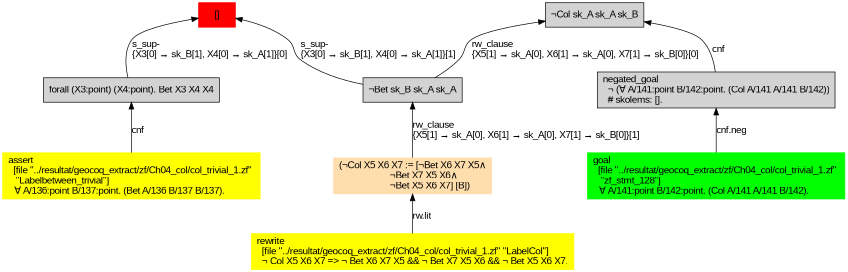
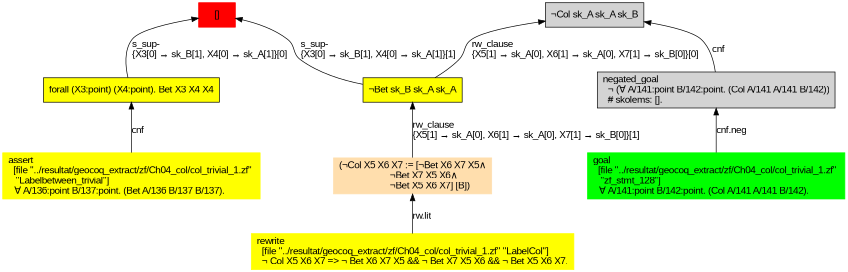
  digraph {
    fontname="Liberation Sans"
    node [fontname="Liberation Sans" shape=box style=filled]
    edge [dir=back fontname="Liberation Sans"]
    n1 [color=red label="[]"]
-   n2 [label="¬Bet sk_B sk_A sk_A\l"]
-   n3 [label="forall (X3:point) (X4:point). Bet X3 X4 X4\l"]
+   n2 [label="¬Bet sk_B sk_A sk_A\l" fillcolor=yellow]
+   n3 [label="forall (X3:point) (X4:point). Bet X3 X4 X4\l" fillcolor=yellow]
    n4 [color=navajowhite label="(¬Col X5 X6 X7 := [¬Bet X6 X7 X5∧\l                    ¬Bet X7 X5 X6∧\l                    ¬Bet X5 X6 X7] [B])\l"]
    n5 [color=yellow label="assert\l  [file \"../resultat/geocoq_extract/zf/Ch04_col/col_trivial_1.zf\" \l   \"Labelbetween_trivial\"]\l  ∀ A/136:point B/137:point. (Bet A/136 B/137 B/137).\l"]
    n6 [color=yellow label="rewrite\l  [file \"../resultat/geocoq_extract/zf/Ch04_col/col_trivial_1.zf\" \"LabelCol\"]\l  ¬ Col X5 X6 X7 =\> ¬ Bet X6 X7 X5 && ¬ Bet X7 X5 X6 && ¬ Bet X5 X6 X7.\l"]
    n7 [label="¬Col sk_A sk_A sk_B\l"]
    n8 [label="negated_goal\l  ¬ (∀ A/141:point B/142:point. (Col A/141 A/141 B/142))\l  # skolems: [].\l"]
    n9 [color=green label="goal\l  [file \"../resultat/geocoq_extract/zf/Ch04_col/col_trivial_1.zf\" \l   \"zf_stmt_128\"]\l  ∀ A/141:point B/142:point. (Col A/141 A/141 B/142).\l"]
    n1 -> n2 [label="s_sup-\l\{X3[0] → sk_B[1], X4[0] → sk_A[1]\}[1]\l"]
    n1 -> n3 [label="s_sup-\l\{X3[0] → sk_B[1], X4[0] → sk_A[1]\}[0]\l"]
    n2 -> n4 [label="rw_clause\l\{X5[1] → sk_A[0], X6[1] → sk_A[0], X7[1] → sk_B[0]\}[1]\l"]
    n3 -> n5 [label=cnf]
    n4 -> n6 [label="rw.lit"]
    n7 -> n2 [label="rw_clause\l\{X5[1] → sk_A[0], X6[1] → sk_A[0], X7[1] → sk_B[0]\}[0]\l"]
    n7 -> n8 [label=cnf]
    n8 -> n9 [label="cnf.neg"]
  }
